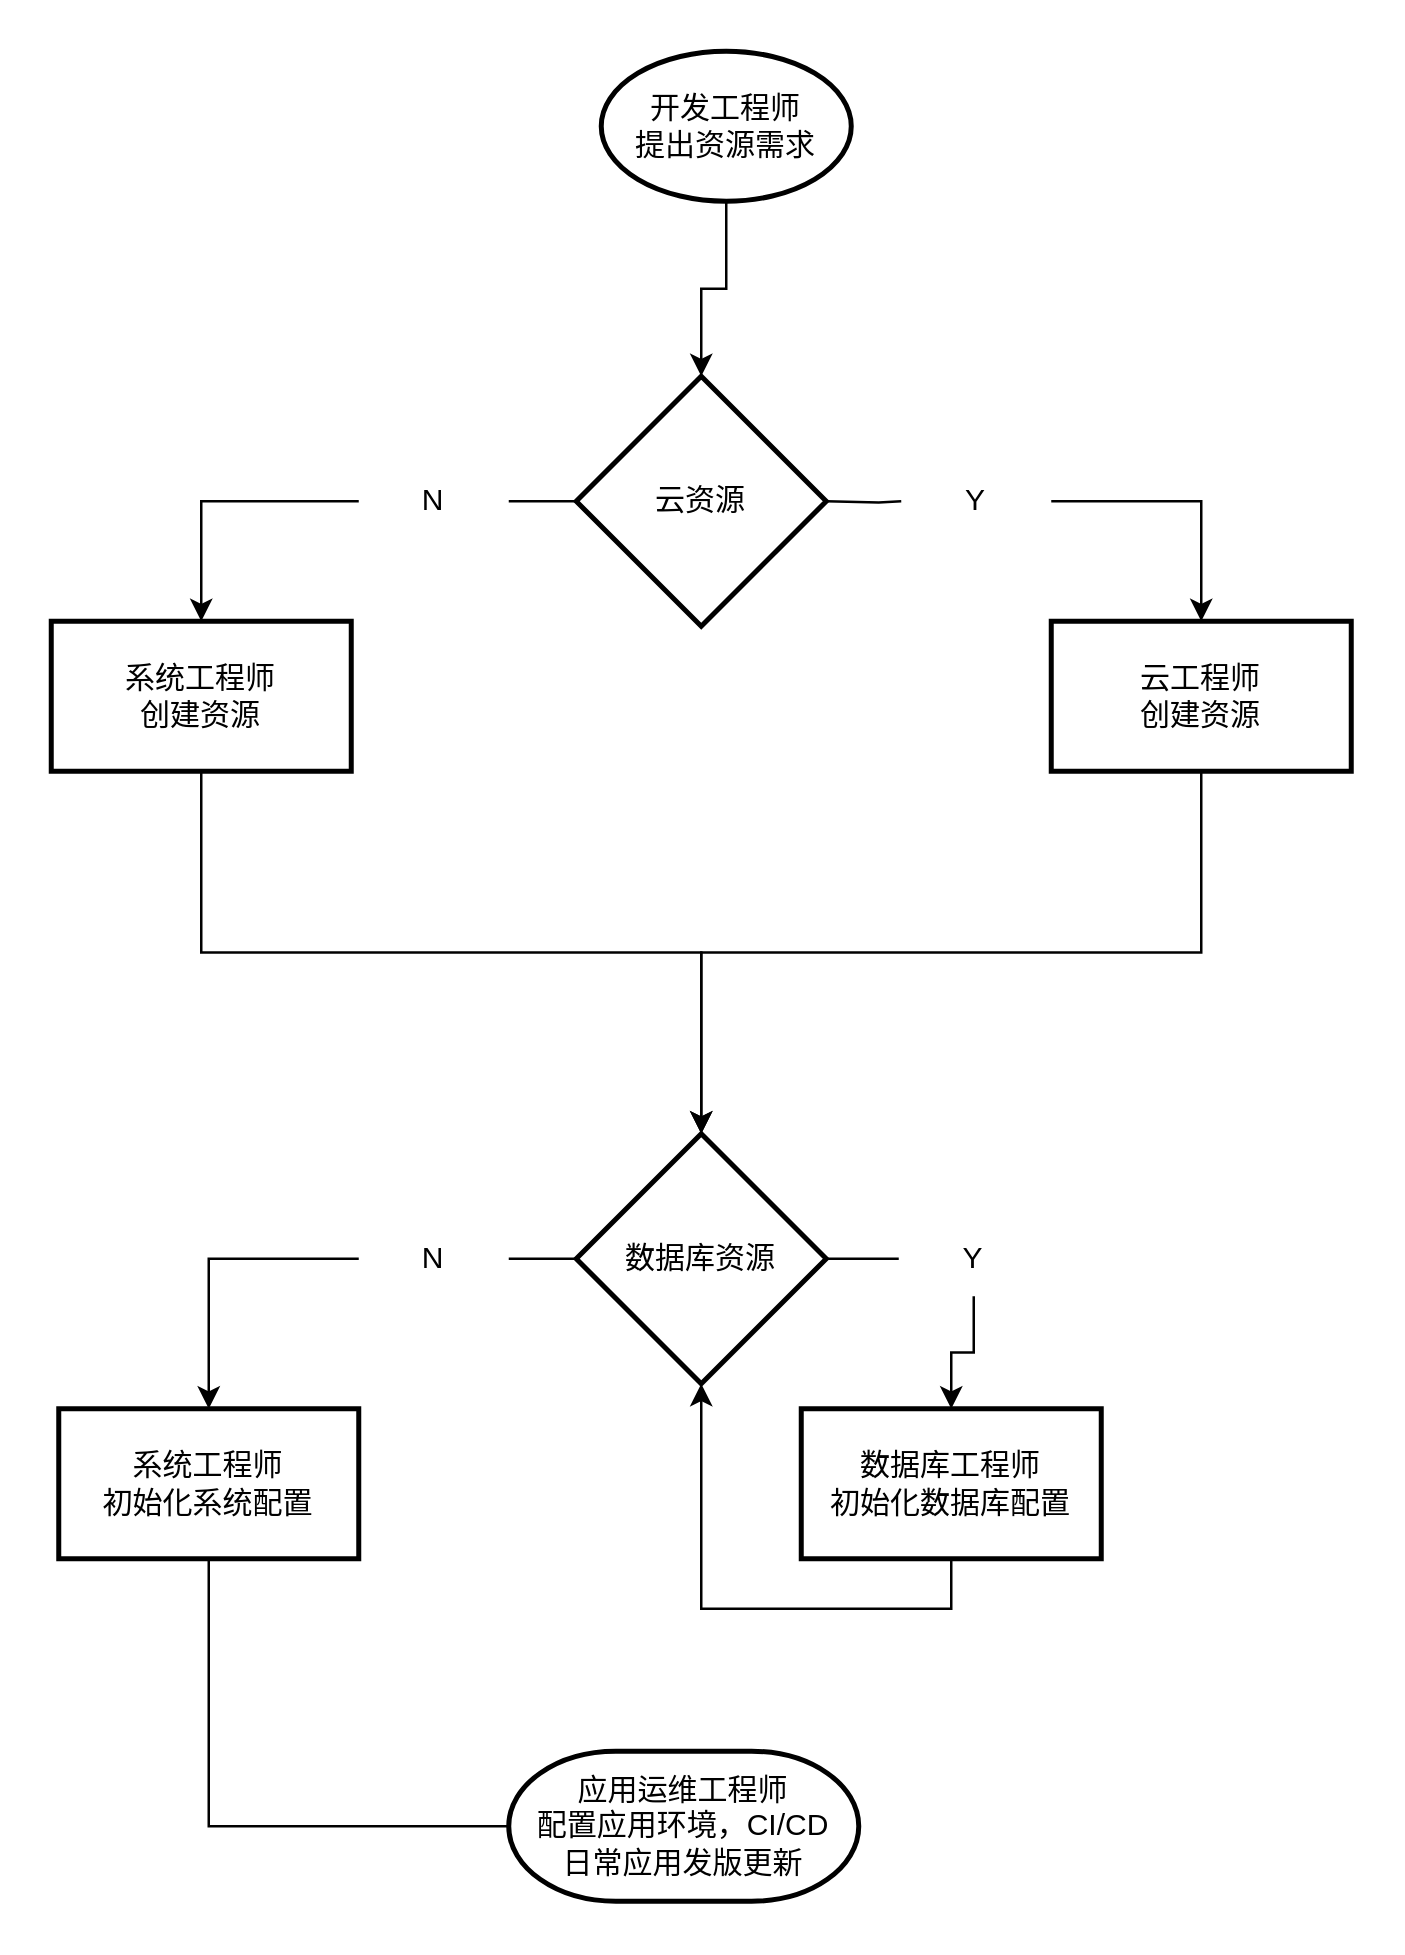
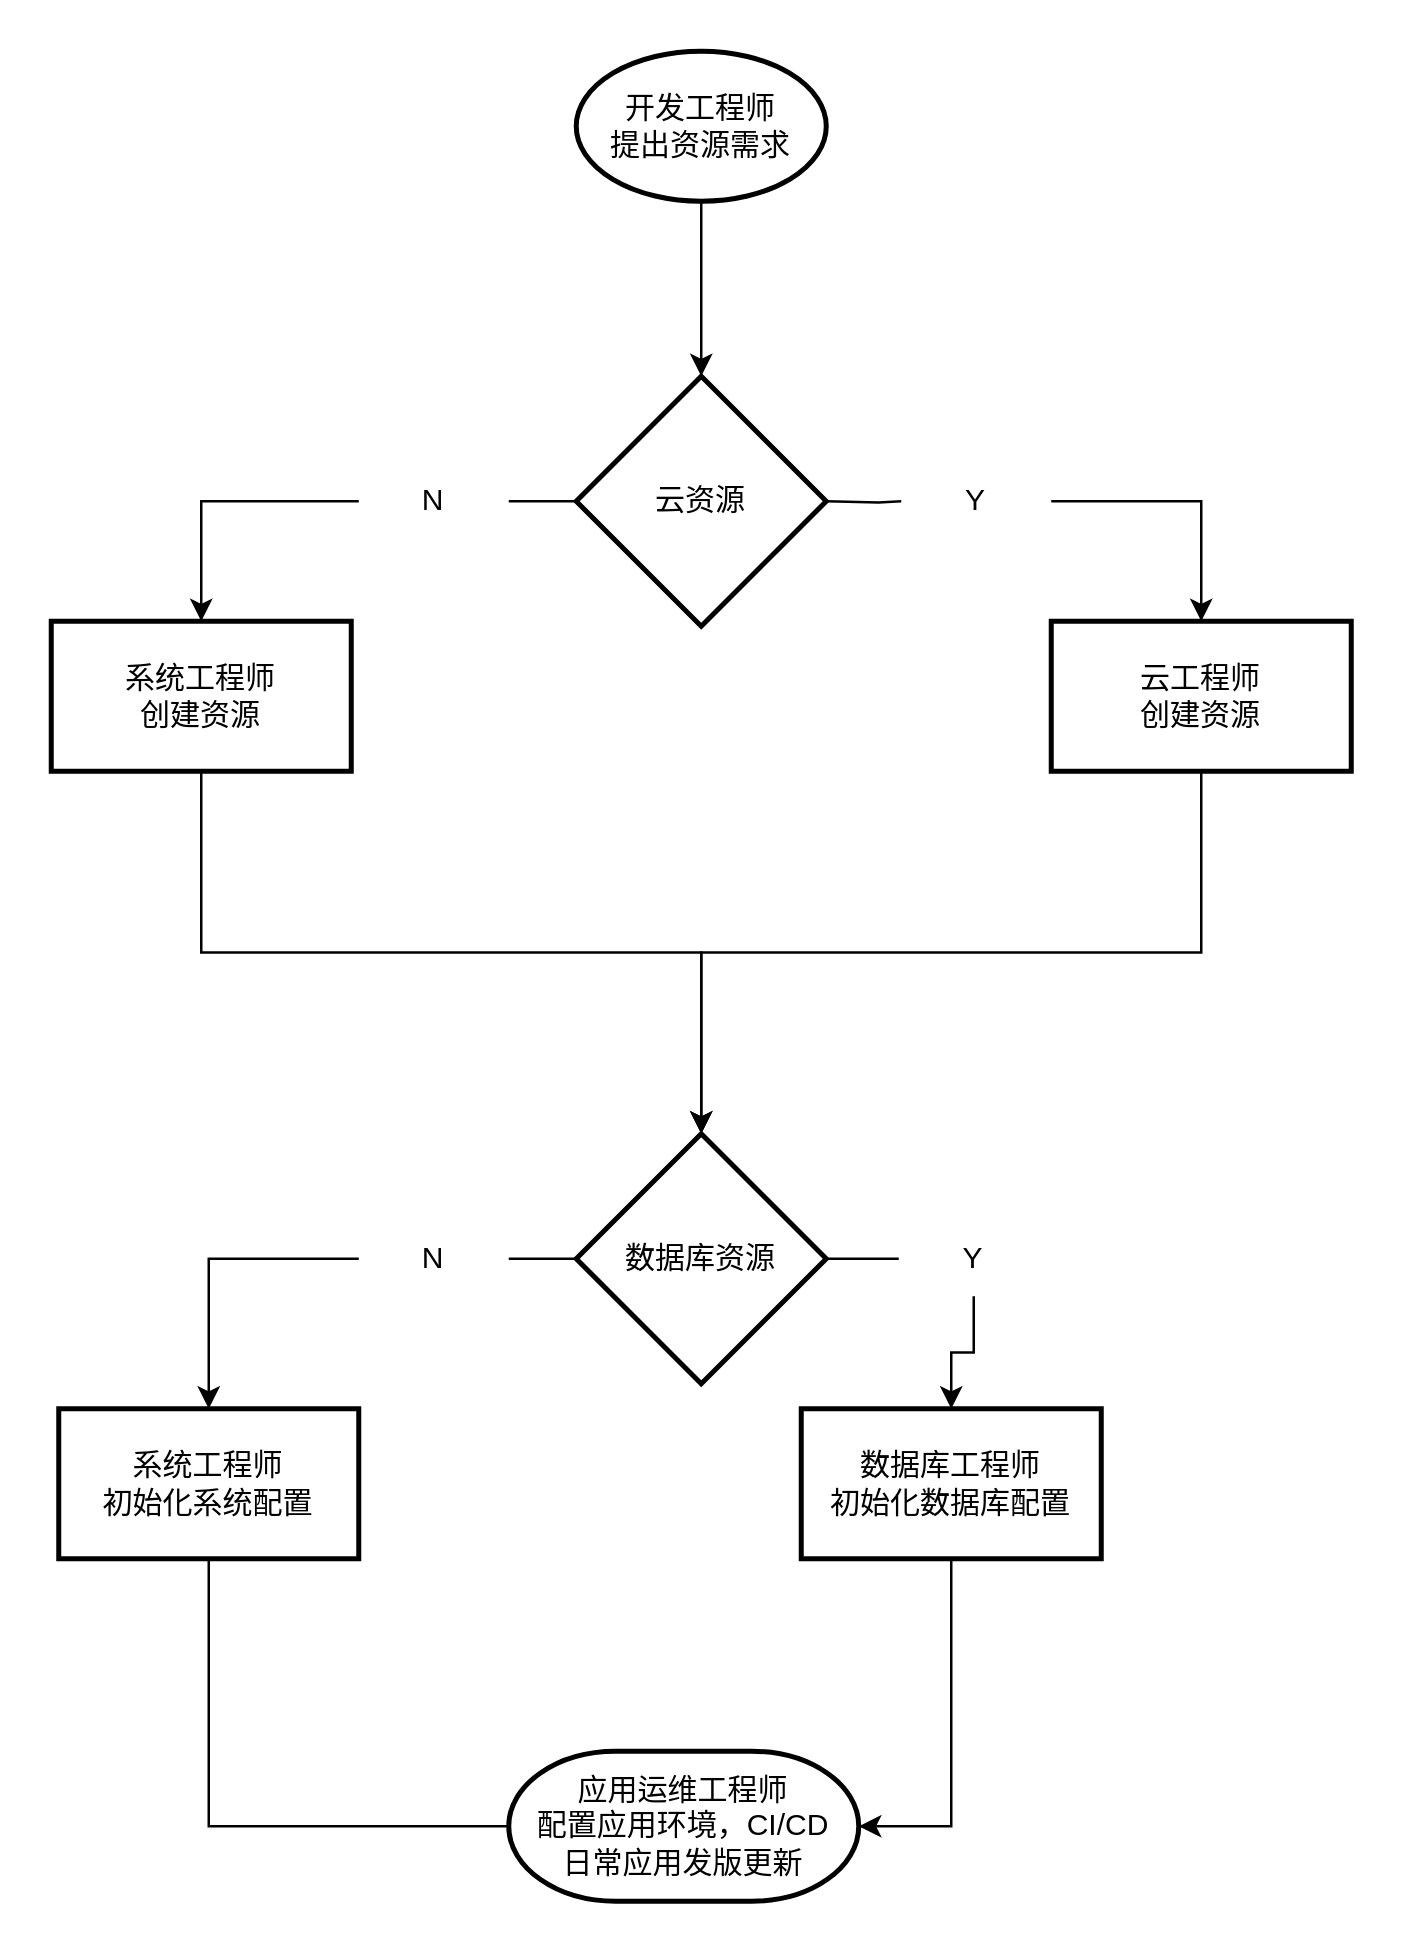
  <mxCell id="0" />
  <mxCell id="1" parent="0" />
  <mxCell id="2" style="edgeStyle=orthogonalEdgeStyle;rounded=0;orthogonalLoop=1;jettySize=auto;html=1;" edge="1" parent="1" source="3" target="6"><mxGeometry relative="1" as="geometry"><mxPoint x="200" y="200" as="targetPoint" /></mxGeometry></mxCell>
- <mxCell id="3" value="开发工程师&lt;br&gt;提出资源需求" style="strokeWidth=2;html=1;shape=mxgraph.flowchart.start_1;whiteSpace=wrap;" parent="1" vertex="1"><mxGeometry x="240" y="20" width="100" height="60" as="geometry" /></mxCell>
+ <mxCell id="3" value="开发工程师&lt;br&gt;提出资源需求" style="strokeWidth=2;html=1;shape=mxgraph.flowchart.start_1;whiteSpace=wrap;" parent="1" vertex="1"><mxGeometry x="230" y="20" width="100" height="60" as="geometry" /></mxCell>
  <mxCell id="4" value="" style="edgeStyle=orthogonalEdgeStyle;rounded=0;orthogonalLoop=1;jettySize=auto;html=1;startArrow=none;" edge="1" parent="1" source="11" target="10"><mxGeometry relative="1" as="geometry"><Array as="points"><mxPoint x="480" y="200" /></Array></mxGeometry></mxCell>
  <mxCell id="5" style="edgeStyle=orthogonalEdgeStyle;rounded=0;orthogonalLoop=1;jettySize=auto;html=1;entryX=0.5;entryY=0;entryDx=0;entryDy=0;startArrow=none;" edge="1" parent="1" source="13" target="8"><mxGeometry relative="1" as="geometry" /></mxCell>
  <mxCell id="6" value="云资源" style="strokeWidth=2;html=1;shape=mxgraph.flowchart.decision;whiteSpace=wrap;" parent="1" vertex="1"><mxGeometry x="230" y="150" width="100" height="100" as="geometry" /></mxCell>
  <mxCell id="7" value="" style="edgeStyle=orthogonalEdgeStyle;rounded=0;orthogonalLoop=1;jettySize=auto;html=1;exitX=0.5;exitY=1;exitDx=0;exitDy=0;entryX=0.5;entryY=0;entryDx=0;entryDy=0;entryPerimeter=0;" edge="1" parent="1" source="8" target="19"><mxGeometry relative="1" as="geometry"><mxPoint x="150" y="500" as="targetPoint" /></mxGeometry></mxCell>
  <mxCell id="8" value="系统工程师&lt;br&gt;创建资源" style="whiteSpace=wrap;html=1;strokeWidth=2;" vertex="1" parent="1"><mxGeometry x="20" y="248" width="120" height="60" as="geometry" /></mxCell>
  <mxCell id="9" style="edgeStyle=orthogonalEdgeStyle;rounded=0;orthogonalLoop=1;jettySize=auto;html=1;exitX=0.5;exitY=1;exitDx=0;exitDy=0;" edge="1" parent="1" source="10" target="19"><mxGeometry relative="1" as="geometry"><mxPoint x="390" y="550" as="targetPoint" /></mxGeometry></mxCell>
  <mxCell id="10" value="云工程师&lt;br&gt;创建资源" style="whiteSpace=wrap;html=1;strokeWidth=2;" vertex="1" parent="1"><mxGeometry x="420" y="248" width="120" height="60" as="geometry" /></mxCell>
  <mxCell id="11" value="Y" style="text;html=1;strokeColor=none;fillColor=none;align=center;verticalAlign=middle;whiteSpace=wrap;rounded=0;" vertex="1" parent="1"><mxGeometry x="360" y="185" width="60" height="30" as="geometry" /></mxCell>
  <mxCell id="12" value="" style="edgeStyle=orthogonalEdgeStyle;rounded=0;orthogonalLoop=1;jettySize=auto;html=1;endArrow=none;" edge="1" parent="1" target="11"><mxGeometry relative="1" as="geometry"><mxPoint x="330" y="200" as="sourcePoint" /><mxPoint x="430" y="200" as="targetPoint" /></mxGeometry></mxCell>
  <mxCell id="13" value="N" style="text;html=1;strokeColor=none;fillColor=none;align=center;verticalAlign=middle;whiteSpace=wrap;rounded=0;" vertex="1" parent="1"><mxGeometry x="143" y="185" width="60" height="30" as="geometry" /></mxCell>
  <mxCell id="14" value="" style="edgeStyle=orthogonalEdgeStyle;rounded=0;orthogonalLoop=1;jettySize=auto;html=1;entryX=1;entryY=0.5;entryDx=0;entryDy=0;endArrow=none;" edge="1" parent="1" source="6" target="13"><mxGeometry relative="1" as="geometry"><mxPoint x="230" y="200" as="sourcePoint" /><mxPoint x="60" y="270" as="targetPoint" /></mxGeometry></mxCell>
  <mxCell id="15" value="" style="edgeStyle=orthogonalEdgeStyle;rounded=0;orthogonalLoop=1;jettySize=auto;html=1;exitX=0.5;exitY=1;exitDx=0;exitDy=0;entryX=0;entryY=0.5;entryDx=0;entryDy=0;entryPerimeter=0;endArrow=none;" edge="1" parent="1" source="16" target="26"><mxGeometry relative="1" as="geometry"><mxPoint x="220" y="733" as="targetPoint" /></mxGeometry></mxCell>
  <mxCell id="16" value="系统工程师&lt;br&gt;初始化系统配置" style="whiteSpace=wrap;html=1;strokeWidth=2;" vertex="1" parent="1"><mxGeometry x="23" y="563" width="120" height="60" as="geometry" /></mxCell>
  <mxCell id="17" style="edgeStyle=orthogonalEdgeStyle;rounded=0;orthogonalLoop=1;jettySize=auto;html=1;entryX=0.5;entryY=0;entryDx=0;entryDy=0;startArrow=none;exitX=0;exitY=0.5;exitDx=0;exitDy=0;" edge="1" parent="1" source="22" target="16"><mxGeometry relative="1" as="geometry" /></mxCell>
  <mxCell id="18" style="edgeStyle=orthogonalEdgeStyle;rounded=0;orthogonalLoop=1;jettySize=auto;html=1;entryX=0.5;entryY=0;entryDx=0;entryDy=0;startArrow=none;" edge="1" parent="1" source="24" target="21"><mxGeometry relative="1" as="geometry" /></mxCell>
  <mxCell id="19" value="数据库资源" style="strokeWidth=2;html=1;shape=mxgraph.flowchart.decision;whiteSpace=wrap;" vertex="1" parent="1"><mxGeometry x="230" y="453" width="100" height="100" as="geometry" /></mxCell>
- <mxCell id="20" style="edgeStyle=orthogonalEdgeStyle;rounded=0;orthogonalLoop=1;jettySize=auto;html=1;exitX=0.5;exitY=1;exitDx=0;exitDy=0;" edge="1" parent="1" source="21" target="19"><mxGeometry relative="1" as="geometry"><mxPoint x="340" y="733" as="targetPoint" /></mxGeometry></mxCell>
+ <mxCell id="20" style="edgeStyle=orthogonalEdgeStyle;rounded=0;orthogonalLoop=1;jettySize=auto;html=1;entryX=1;entryY=0.5;entryDx=0;entryDy=0;exitX=0.5;exitY=1;exitDx=0;exitDy=0;entryPerimeter=0;" edge="1" parent="1" source="21" target="26"><mxGeometry relative="1" as="geometry"><mxPoint x="340" y="733" as="targetPoint" /></mxGeometry></mxCell>
  <mxCell id="21" value="数据库工程师&lt;br&gt;初始化数据库配置" style="whiteSpace=wrap;html=1;strokeWidth=2;" vertex="1" parent="1"><mxGeometry x="320" y="563" width="120" height="60" as="geometry" /></mxCell>
  <mxCell id="22" value="N" style="text;html=1;strokeColor=none;fillColor=none;align=center;verticalAlign=middle;whiteSpace=wrap;rounded=0;" vertex="1" parent="1"><mxGeometry x="143" y="488" width="60" height="30" as="geometry" /></mxCell>
  <mxCell id="23" value="" style="edgeStyle=orthogonalEdgeStyle;rounded=0;orthogonalLoop=1;jettySize=auto;html=1;entryX=1;entryY=0.5;entryDx=0;entryDy=0;endArrow=none;" edge="1" parent="1" source="19" target="22"><mxGeometry relative="1" as="geometry"><mxPoint x="230" y="503" as="sourcePoint" /><mxPoint x="83" y="563" as="targetPoint" /></mxGeometry></mxCell>
  <mxCell id="24" value="Y" style="text;html=1;strokeColor=none;fillColor=none;align=center;verticalAlign=middle;whiteSpace=wrap;rounded=0;" vertex="1" parent="1"><mxGeometry x="359" y="488" width="60" height="30" as="geometry" /></mxCell>
  <mxCell id="25" value="" style="edgeStyle=orthogonalEdgeStyle;rounded=0;orthogonalLoop=1;jettySize=auto;html=1;entryX=0;entryY=0.5;entryDx=0;entryDy=0;endArrow=none;" edge="1" parent="1" source="19" target="24"><mxGeometry relative="1" as="geometry"><mxPoint x="330" y="503" as="sourcePoint" /><mxPoint x="480" y="563" as="targetPoint" /></mxGeometry></mxCell>
  <mxCell id="26" value="应用运维工程师&lt;br&gt;配置应用环境，CI/CD&lt;br&gt;日常应用发版更新" style="strokeWidth=2;html=1;shape=mxgraph.flowchart.terminator;whiteSpace=wrap;" vertex="1" parent="1"><mxGeometry x="203" y="700" width="140" height="60" as="geometry" /></mxCell>
